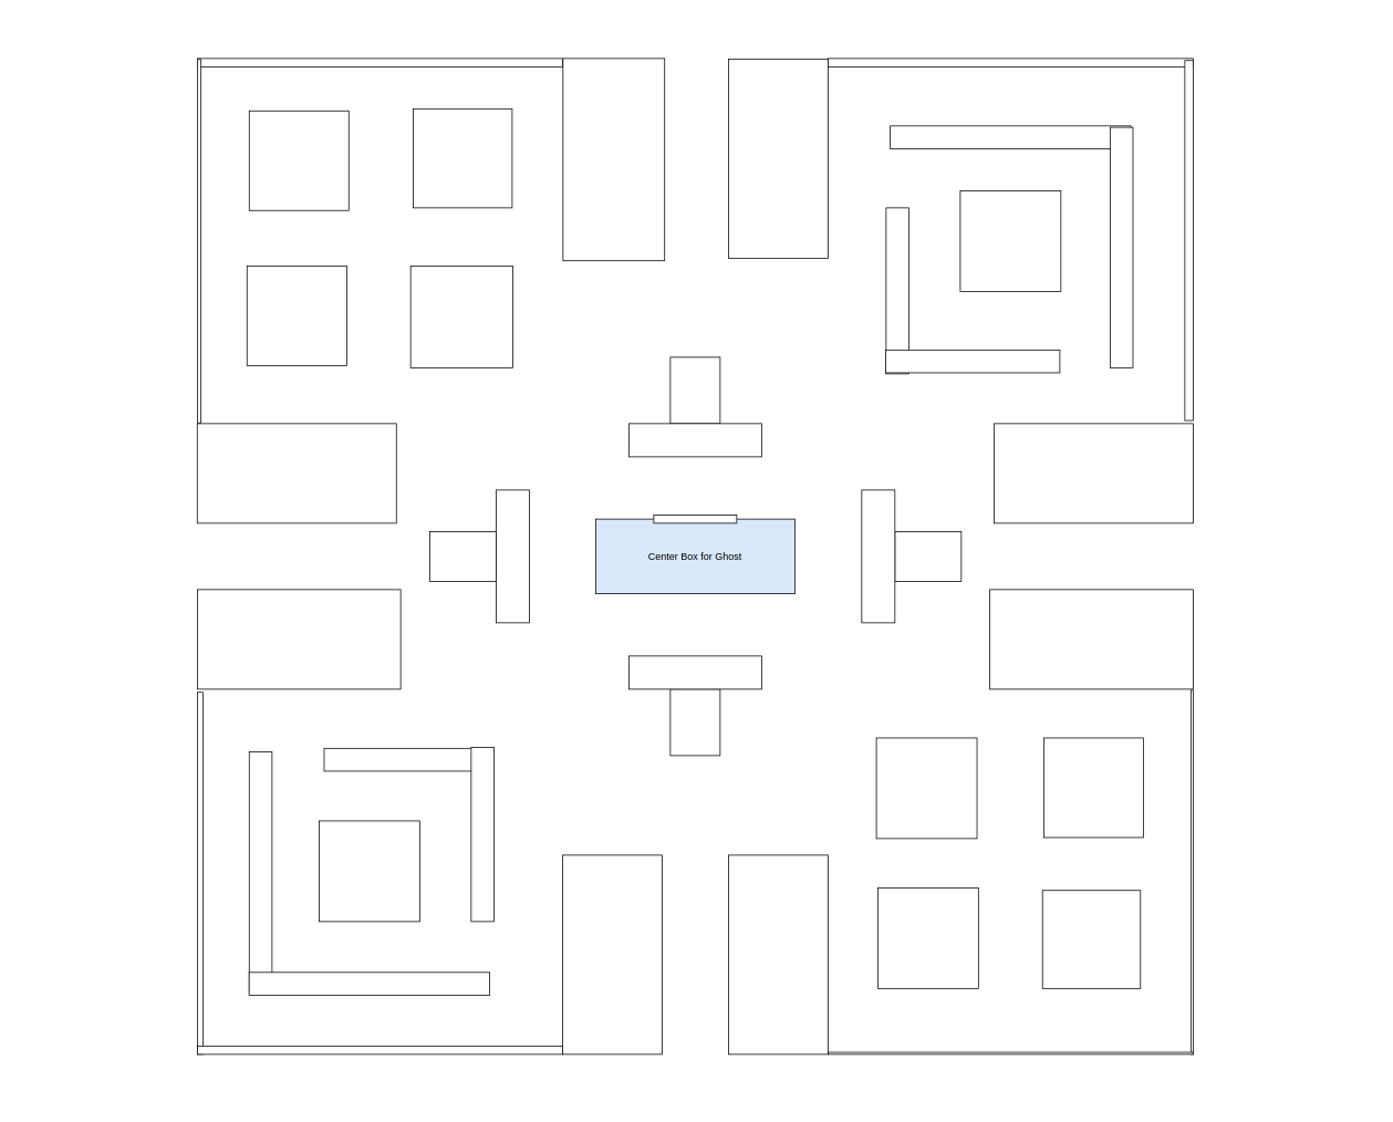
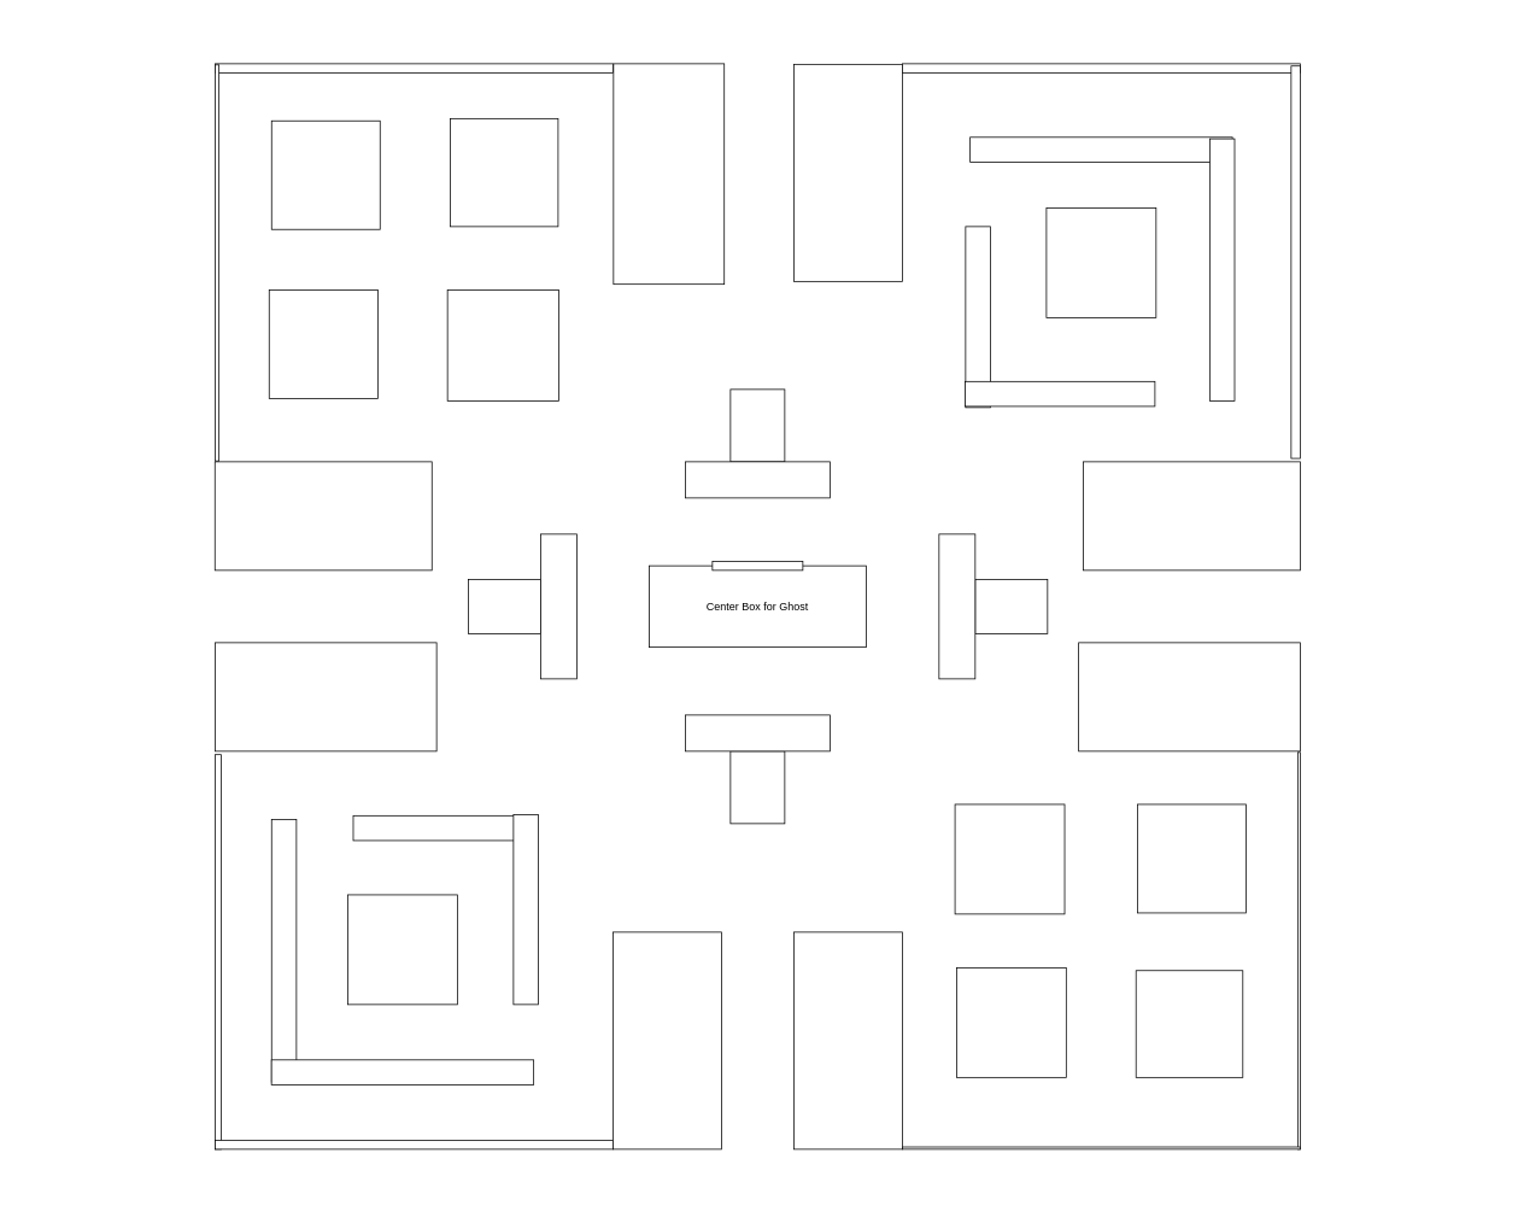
  <mxCell id="0" />
  <mxCell id="1" parent="0" />
  <mxCell id="2" value="" style="rounded=0;whiteSpace=wrap;html=1;rotation=90;" parent="1" vertex="1"><mxGeometry x="617" y="130.63" width="243.75" height="122.5" as="geometry" /></mxCell>
  <mxCell id="3" value="" style="rounded=0;whiteSpace=wrap;html=1;rotation=0;" parent="1" vertex="1"><mxGeometry width="440" height="10" as="geometry" x="237" y="70" /></mxCell>
  <mxCell id="4" value="" style="rounded=0;whiteSpace=wrap;html=1;rotation=90;" parent="1" vertex="1"><mxGeometry x="1216.37" y="1049.38" width="438.75" height="2.5" as="geometry" /></mxCell>
  <mxCell id="5" value="" style="rounded=0;whiteSpace=wrap;html=1;rotation=90;" parent="1" vertex="1"><mxGeometry x="22.32" y="1048.44" width="436.25" height="6.88" as="geometry" /></mxCell>
  <mxCell id="6" value="" style="rounded=0;whiteSpace=wrap;html=1;rotation=0;" parent="1" vertex="1"><mxGeometry y="1260" width="440" height="10" as="geometry" x="237" /></mxCell>
  <mxCell id="7" value="" style="rounded=0;whiteSpace=wrap;html=1;rotation=90;" parent="1" vertex="1"><mxGeometry x="817" y="130.63" width="240" height="120" as="geometry" /></mxCell>
  <mxCell id="8" value="" style="rounded=0;whiteSpace=wrap;html=1;rotation=0;" parent="1" vertex="1"><mxGeometry x="997" width="440" height="10" as="geometry" y="70" /></mxCell>
  <mxCell id="9" value="" style="rounded=0;whiteSpace=wrap;html=1;rotation=0;" parent="1" vertex="1"><mxGeometry x="997" y="1267.5" width="440" height="2.5" as="geometry" /></mxCell>
  <mxCell id="10" value="" style="rounded=0;whiteSpace=wrap;html=1;rotation=90;" parent="1" vertex="1"><mxGeometry x="617" y="1090" width="240" height="120" as="geometry" /></mxCell>
  <mxCell id="11" value="" style="rounded=0;whiteSpace=wrap;html=1;rotation=90;" parent="1" vertex="1"><mxGeometry x="817" y="1090" width="240" height="120" as="geometry" /></mxCell>
  <mxCell id="12" value="" style="rounded=0;whiteSpace=wrap;html=1;rotation=-180;" parent="1" vertex="1"><mxGeometry x="1192" y="710" width="245" height="120" as="geometry" /></mxCell>
  <mxCell id="13" value="" style="rounded=0;whiteSpace=wrap;html=1;rotation=-180;direction=east;" parent="1" vertex="1"><mxGeometry x="1197" y="510" width="240" height="120" as="geometry" /></mxCell>
  <mxCell id="14" value="" style="rounded=0;whiteSpace=wrap;html=1;rotation=90;" parent="1" vertex="1"><mxGeometry x="1215.12" y="284.38" width="433.75" height="10" as="geometry" /></mxCell>
  <mxCell id="15" value="" style="rounded=0;whiteSpace=wrap;html=1;rotation=-180;" parent="1" vertex="1"><mxGeometry y="710" width="245" height="120" as="geometry" x="237" /></mxCell>
  <mxCell id="16" value="" style="rounded=0;whiteSpace=wrap;html=1;rotation=-180;" parent="1" vertex="1"><mxGeometry x="236.84" y="510" width="240" height="120" as="geometry" /></mxCell>
  <mxCell id="17" value="" style="rounded=0;whiteSpace=wrap;html=1;rotation=90;" parent="1" vertex="1"><mxGeometry x="20.29" y="287.96" width="437.81" height="4.38" as="geometry" /></mxCell>
  <mxCell id="18" value="" style="whiteSpace=wrap;html=1;aspect=fixed;" parent="1" vertex="1"><mxGeometry x="497.01" y="130.63" width="119.37" height="119.37" as="geometry" /></mxCell>
  <mxCell id="19" value="" style="whiteSpace=wrap;html=1;aspect=fixed;" parent="1" vertex="1"><mxGeometry x="299.51" y="133.14" width="119.99" height="119.99" as="geometry" /></mxCell>
  <mxCell id="20" value="" style="whiteSpace=wrap;html=1;aspect=fixed;" parent="1" vertex="1"><mxGeometry x="296.84" y="320" width="120.31" height="120.31" as="geometry" /></mxCell>
  <mxCell id="21" value="" style="whiteSpace=wrap;html=1;aspect=fixed;" parent="1" vertex="1"><mxGeometry x="1255.44" y="1072.5" width="118.12" height="118.12" as="geometry" /></mxCell>
  <mxCell id="22" value="" style="whiteSpace=wrap;html=1;aspect=fixed;" parent="1" vertex="1"><mxGeometry x="1055.28" y="888.75" width="121.25" height="121.25" as="geometry" /></mxCell>
  <mxCell id="23" value="" style="whiteSpace=wrap;html=1;aspect=fixed;" parent="1" vertex="1"><mxGeometry x="1057" y="1069.37" width="121.25" height="121.25" as="geometry" /></mxCell>
  <mxCell id="24" value="" style="whiteSpace=wrap;html=1;aspect=fixed;" parent="1" vertex="1"><mxGeometry x="494.04" y="320" width="122.96" height="122.96" as="geometry" /></mxCell>
  <mxCell id="25" value="" style="whiteSpace=wrap;html=1;aspect=fixed;" parent="1" vertex="1"><mxGeometry x="1257" y="888.75" width="120" height="120" as="geometry" /></mxCell>
- <mxCell id="26" value="Center Box for Ghost" style="rounded=0;whiteSpace=wrap;html=1;fillColor=#dae8fc;" parent="1" vertex="1"><mxGeometry x="717" y="625" width="240" height="90" as="geometry" /></mxCell>
+ <mxCell id="26" value="Center Box for Ghost" style="rounded=0;whiteSpace=wrap;html=1;" parent="1" vertex="1"><mxGeometry x="717" y="625" width="240" height="90" as="geometry" /></mxCell>
  <mxCell id="27" value="" style="rounded=0;whiteSpace=wrap;html=1;" parent="1" vertex="1"><mxGeometry x="787" y="620" width="100" height="10" as="geometry" /></mxCell>
  <mxCell id="28" value="" style="rounded=0;whiteSpace=wrap;html=1;" vertex="1" parent="1"><mxGeometry x="517" y="640" width="80" height="60" as="geometry" /></mxCell>
  <mxCell id="29" value="" style="rounded=0;whiteSpace=wrap;html=1;" vertex="1" parent="1"><mxGeometry x="597" y="590" width="40" height="160" as="geometry" /></mxCell>
  <mxCell id="30" value="" style="rounded=0;whiteSpace=wrap;html=1;" vertex="1" parent="1"><mxGeometry x="1077.62" y="640" width="80" height="60" as="geometry" /></mxCell>
  <mxCell id="31" value="" style="rounded=0;whiteSpace=wrap;html=1;" vertex="1" parent="1"><mxGeometry x="1037.62" y="590" width="40" height="160" as="geometry" /></mxCell>
  <mxCell id="32" value="" style="rounded=0;whiteSpace=wrap;html=1;direction=south;" vertex="1" parent="1"><mxGeometry x="807" y="830" width="60" height="80" as="geometry" /></mxCell>
  <mxCell id="33" value="" style="rounded=0;whiteSpace=wrap;html=1;direction=south;" vertex="1" parent="1"><mxGeometry x="757" y="790" width="160" height="40" as="geometry" /></mxCell>
  <mxCell id="34" value="" style="rounded=0;whiteSpace=wrap;html=1;direction=south;" vertex="1" parent="1"><mxGeometry x="807" y="430" width="60" height="80" as="geometry" /></mxCell>
  <mxCell id="35" value="" style="rounded=0;whiteSpace=wrap;html=1;direction=south;" vertex="1" parent="1"><mxGeometry x="757" y="510" width="160" height="40" as="geometry" /></mxCell>
  <mxCell id="36" value="" style="rounded=0;whiteSpace=wrap;html=1;" vertex="1" parent="1"><mxGeometry x="299.51" y="905.63" width="27.49" height="290" as="geometry" /></mxCell>
  <mxCell id="37" value="" style="rounded=0;whiteSpace=wrap;html=1;rotation=90;" vertex="1" parent="1"><mxGeometry x="430.61" y="1040" width="27.49" height="290" as="geometry" /></mxCell>
  <mxCell id="38" value="" style="rounded=0;whiteSpace=wrap;html=1;rotation=90;" vertex="1" parent="1"><mxGeometry x="476.08" y="815" width="27.49" height="200" as="geometry" /></mxCell>
  <mxCell id="39" value="" style="rounded=0;whiteSpace=wrap;html=1;rotation=-180;" vertex="1" parent="1"><mxGeometry x="567" y="900" width="27.49" height="210" as="geometry" /></mxCell>
  <mxCell id="40" value="" style="whiteSpace=wrap;html=1;aspect=fixed;" vertex="1" parent="1"><mxGeometry x="383.73" y="988.75" width="121.25" height="121.25" as="geometry" /></mxCell>
  <mxCell id="41" value="" style="rounded=0;whiteSpace=wrap;html=1;rotation=-180;" vertex="1" parent="1"><mxGeometry x="1067" y="250" width="27.49" height="200" as="geometry" /></mxCell>
  <mxCell id="42" value="" style="rounded=0;whiteSpace=wrap;html=1;rotation=-90;" vertex="1" parent="1"><mxGeometry x="1157.62" y="330" width="27.49" height="210" as="geometry" /></mxCell>
  <mxCell id="43" value="" style="whiteSpace=wrap;html=1;aspect=fixed;" vertex="1" parent="1"><mxGeometry x="1156.38" y="229.53" width="121.25" height="121.25" as="geometry" /></mxCell>
  <mxCell id="44" value="" style="rounded=0;whiteSpace=wrap;html=1;rotation=90;" vertex="1" parent="1"><mxGeometry x="1203.26" y="20" width="27.49" height="290" as="geometry" /></mxCell>
  <mxCell id="45" value="" style="rounded=0;whiteSpace=wrap;html=1;rotation=-180;" vertex="1" parent="1"><mxGeometry x="1337" y="152.96" width="27.49" height="290" as="geometry" /></mxCell>
